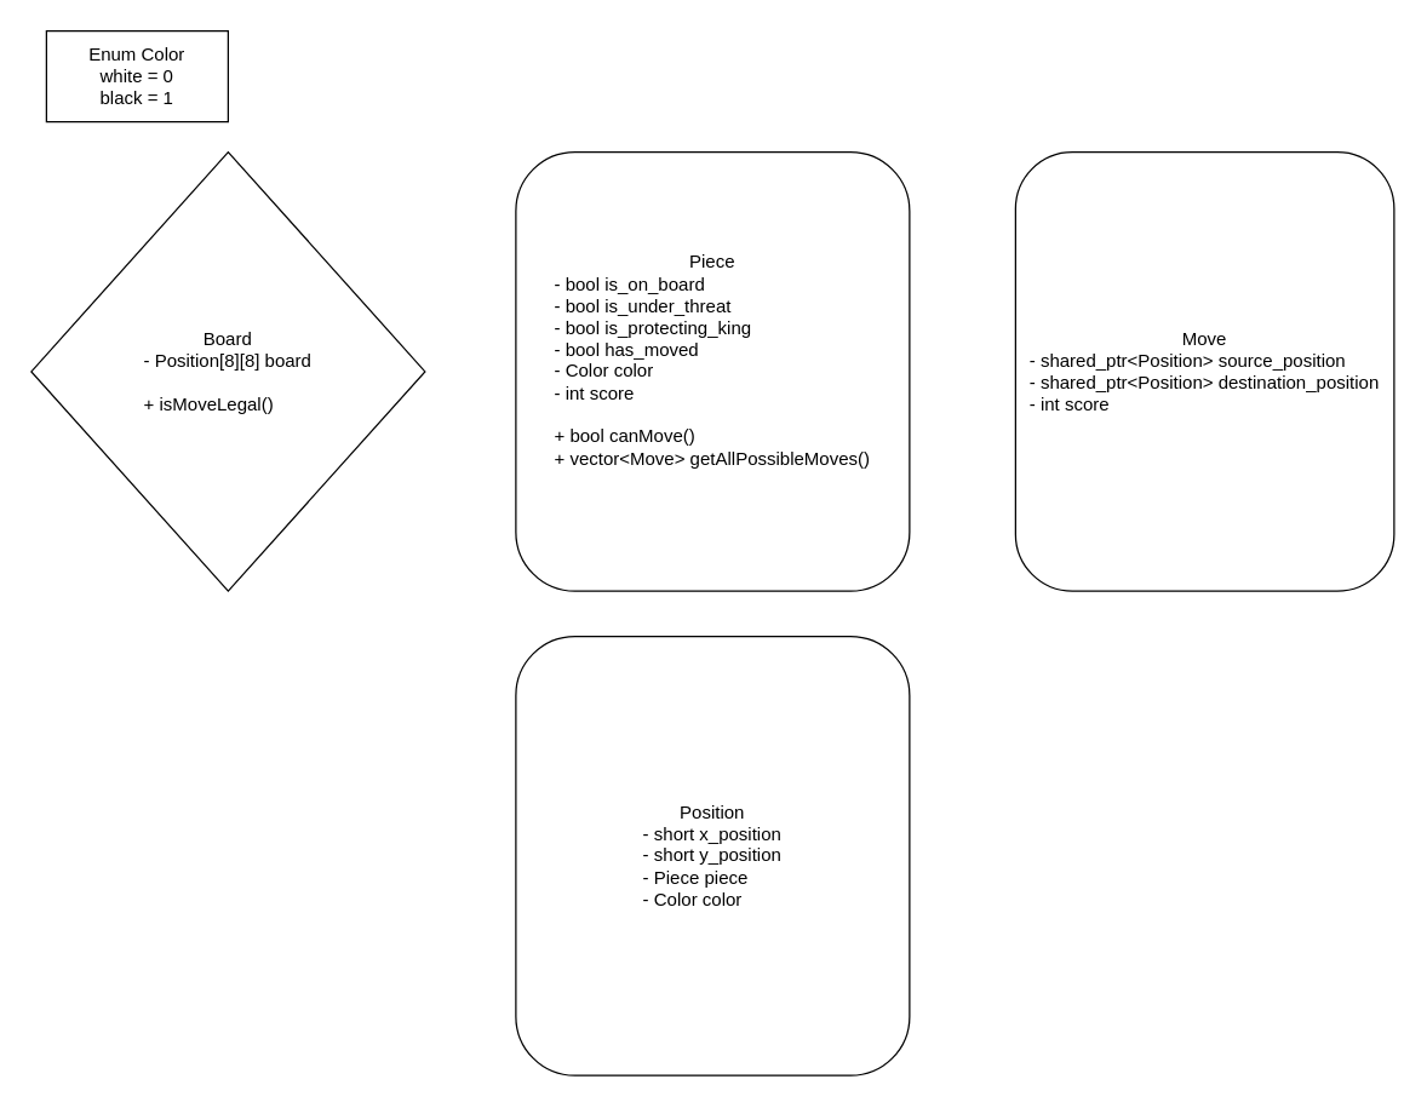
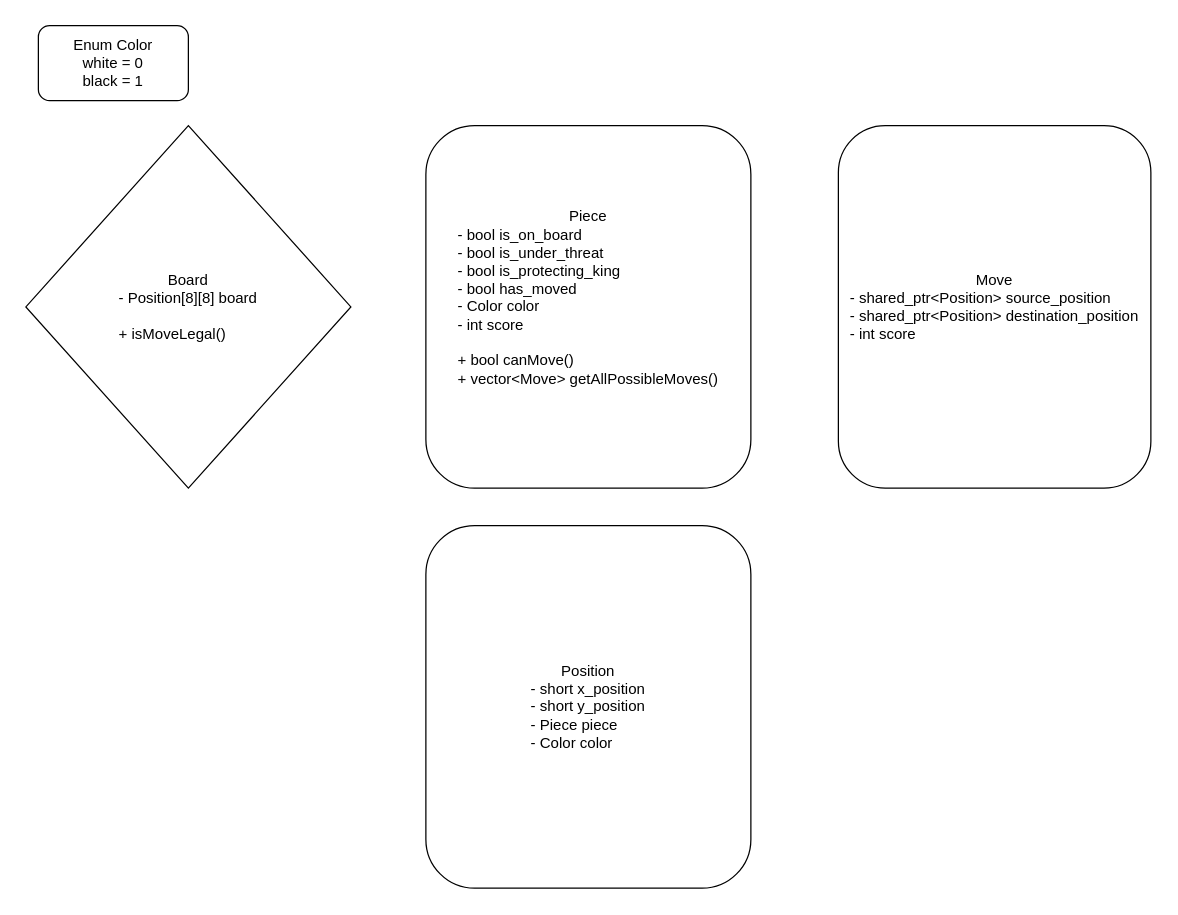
  <mxCell id="0" />
  <mxCell id="1" parent="0" />
  <mxCell id="2" value="Piece&lt;br&gt;&lt;div style=&quot;text-align: left;&quot;&gt;&lt;span style=&quot;background-color: initial;&quot;&gt;- bool is_on_board&lt;/span&gt;&lt;/div&gt;&lt;div style=&quot;text-align: left;&quot;&gt;&lt;span style=&quot;background-color: initial;&quot;&gt;- bool is_under_threat&lt;/span&gt;&lt;/div&gt;&lt;div style=&quot;text-align: left;&quot;&gt;- bool is_protecting_king&lt;/div&gt;&lt;div style=&quot;text-align: left;&quot;&gt;- bool has_moved&lt;/div&gt;&lt;div style=&quot;text-align: left;&quot;&gt;- Color color&lt;/div&gt;&lt;div style=&quot;text-align: left;&quot;&gt;- int score&lt;/div&gt;&lt;div style=&quot;text-align: left;&quot;&gt;&lt;br&gt;&lt;/div&gt;&lt;div style=&quot;text-align: left;&quot;&gt;+ bool canMove()&lt;/div&gt;&lt;div style=&quot;text-align: left;&quot;&gt;+ vector&amp;lt;Move&amp;gt; getAllPossibleMoves()&lt;/div&gt;&lt;div style=&quot;text-align: left;&quot;&gt;&amp;nbsp;&lt;/div&gt;" style="rounded=1;whiteSpace=wrap;html=1;" parent="1" vertex="1"><mxGeometry x="340" y="100" width="260" height="290" as="geometry" /></mxCell>
- <mxCell id="3" value="Enum Color&lt;br&gt;white = 0&lt;br&gt;black = 1" style="rounded=0;whiteSpace=wrap;html=1;" parent="1" vertex="1"><mxGeometry x="30" y="20" width="120" height="60" as="geometry" /></mxCell>
+ <mxCell id="3" value="Enum Color&lt;br&gt;white = 0&lt;br&gt;black = 1" style="whiteSpace=wrap;html=1;rounded=1;" parent="1" vertex="1"><mxGeometry x="30" y="20" width="120" height="60" as="geometry" /></mxCell>
  <mxCell id="4" value="Move&lt;br&gt;&lt;div style=&quot;text-align: left;&quot;&gt;&lt;span style=&quot;background-color: initial;&quot;&gt;- shared_ptr&amp;lt;Position&amp;gt; source_position&lt;/span&gt;&lt;/div&gt;&lt;div style=&quot;text-align: left;&quot;&gt;&lt;span style=&quot;background-color: initial;&quot;&gt;- shared_ptr&amp;lt;Position&amp;gt; destination_position&lt;/span&gt;&lt;/div&gt;&lt;div style=&quot;text-align: left;&quot;&gt;&lt;span style=&quot;background-color: initial;&quot;&gt;- int score&lt;/span&gt;&lt;/div&gt;" style="rounded=1;whiteSpace=wrap;html=1;align=center;" parent="1" vertex="1"><mxGeometry x="670" y="100" width="250" height="290" as="geometry" /></mxCell>
  <mxCell id="5" value="Board&lt;br&gt;&lt;div style=&quot;text-align: left;&quot;&gt;&lt;span style=&quot;background-color: initial;&quot;&gt;- Position[8][8] board&lt;/span&gt;&lt;/div&gt;&lt;div style=&quot;text-align: left;&quot;&gt;&lt;br&gt;&lt;/div&gt;&lt;div style=&quot;text-align: left;&quot;&gt;+ isMoveLegal()&lt;/div&gt;" style="rhombus;whiteSpace=wrap;html=1;" parent="1" vertex="1"><mxGeometry x="20" y="100" width="260" height="290" as="geometry" /></mxCell>
  <mxCell id="6" value="Position&lt;br&gt;&lt;div style=&quot;text-align: left;&quot;&gt;&lt;span style=&quot;background-color: initial;&quot;&gt;- short x_position&lt;/span&gt;&lt;/div&gt;&lt;div style=&quot;text-align: left;&quot;&gt;&lt;span style=&quot;background-color: initial;&quot;&gt;- short y_position&lt;/span&gt;&lt;/div&gt;&lt;div style=&quot;text-align: left;&quot;&gt;- Piece piece&lt;/div&gt;&lt;div style=&quot;text-align: left;&quot;&gt;- Color color&lt;/div&gt;" style="rounded=1;whiteSpace=wrap;html=1;align=center;" parent="1" vertex="1"><mxGeometry x="340" y="420" width="260" height="290" as="geometry" /></mxCell>
